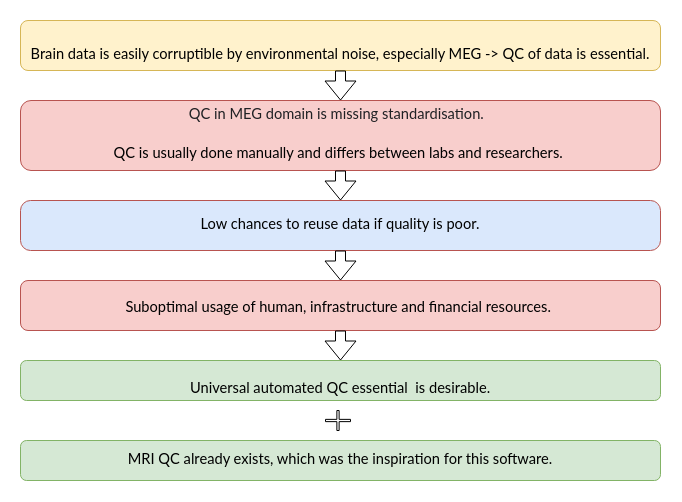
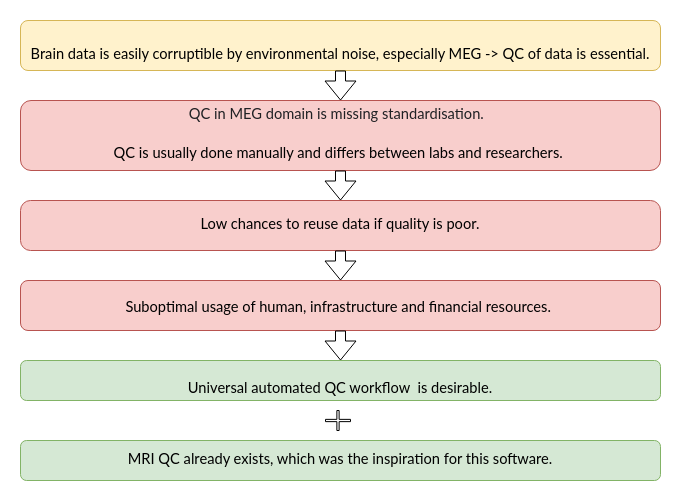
  <mxCell id="0" />
  <mxCell id="1" parent="0" />
  <mxCell id="2" value="&lt;span id=&quot;docs-internal-guid-bdc238ab-7fff-a1f2-f233-79275af43655&quot;&gt;&lt;p style=&quot;line-height:1.14;margin-top:0pt;margin-bottom:12pt;&quot; dir=&quot;ltr&quot;&gt;&lt;span id=&quot;docs-internal-guid-38a787be-7fff-088b-8e10-878f66b5aabb&quot;&gt;&lt;/span&gt;&lt;/p&gt;&lt;span style=&quot;background-color: transparent; font-family: Lato, sans-serif; font-size: 11pt;&quot;&gt;Brain data is easily corruptible by environmental noise, especially MEG -&amp;gt; QC of data is essential.&lt;/span&gt;&lt;br&gt;&lt;/span&gt;" style="rounded=1;whiteSpace=wrap;html=1;fillColor=#fff2cc;strokeColor=#d6b656;" parent="1" vertex="1"><mxGeometry x="20" y="20" width="640" height="50" as="geometry" /></mxCell>
  <mxCell id="3" value="&lt;span id=&quot;docs-internal-guid-bdc238ab-7fff-a1f2-f233-79275af43655&quot;&gt;&lt;p style=&quot;line-height:1.14;margin-top:0pt;margin-bottom:12pt;&quot; dir=&quot;ltr&quot;&gt;&lt;span id=&quot;docs-internal-guid-83fd50f7-7fff-9d41-7c36-1c7da8a93cc8&quot;&gt;&lt;/span&gt;&lt;/p&gt;&lt;p style=&quot;line-height:1.2;margin-top:12pt;margin-bottom:16pt;&quot; dir=&quot;ltr&quot;&gt;&lt;span style=&quot;font-size: 11pt; font-family: Lato, sans-serif; color: rgb(32, 33, 36); font-weight: 400; font-style: normal; font-variant: normal; text-decoration: none; vertical-align: baseline;&quot;&gt;QC in MEG domain is missing standardisation.&amp;nbsp;&amp;nbsp;&lt;/span&gt;&lt;/p&gt;&lt;p style=&quot;line-height:1.2;margin-top:12pt;margin-bottom:16pt;&quot; dir=&quot;ltr&quot;&gt;&lt;span style=&quot;font-size: 11pt; font-family: Lato, sans-serif; color: rgb(0, 0, 0); font-weight: 400; font-style: normal; font-variant: normal; text-decoration: none; vertical-align: baseline;&quot;&gt;QC is usually done manually and differs between labs and researchers.&amp;nbsp;&lt;/span&gt;&lt;/p&gt;&lt;/span&gt;" style="rounded=1;whiteSpace=wrap;html=1;fillColor=#f8cecc;strokeColor=#b85450;labelBackgroundColor=none;spacing=0;spacingTop=0;spacingBottom=0;" parent="1" vertex="1"><mxGeometry x="20" y="100" width="640" height="70" as="geometry" /></mxCell>
- <mxCell id="4" value="&lt;span id=&quot;docs-internal-guid-bdc238ab-7fff-a1f2-f233-79275af43655&quot;&gt;&lt;p style=&quot;line-height:1.14;margin-top:0pt;margin-bottom:12pt;&quot; dir=&quot;ltr&quot;&gt;&lt;span id=&quot;docs-internal-guid-767e7c28-7fff-d112-329d-98c84801f081&quot;&gt;&lt;/span&gt;&lt;/p&gt;&lt;/span&gt;&lt;span&gt;&lt;p style=&quot;line-height: 1.2; margin-top: 12pt; margin-bottom: 16pt;&quot; dir=&quot;ltr&quot;&gt;&lt;span style=&quot;font-size: 11pt; font-family: Lato, sans-serif; background-color: transparent; font-variant-numeric: normal; font-variant-east-asian: normal; vertical-align: baseline;&quot;&gt;Low chances to reuse data if quality is poor.&lt;/span&gt;&lt;/p&gt;&lt;/span&gt;&lt;span&gt;&lt;br&gt;&lt;/span&gt;" style="rounded=1;whiteSpace=wrap;html=1;fillColor=#dae8fc;strokeColor=#b85450;arcSize=20;verticalAlign=bottom;spacing=-18;" parent="1" vertex="1"><mxGeometry x="20" y="200" width="640" height="50" as="geometry" /></mxCell>
+ <mxCell id="4" value="&lt;span id=&quot;docs-internal-guid-bdc238ab-7fff-a1f2-f233-79275af43655&quot;&gt;&lt;p style=&quot;line-height:1.14;margin-top:0pt;margin-bottom:12pt;&quot; dir=&quot;ltr&quot;&gt;&lt;span id=&quot;docs-internal-guid-767e7c28-7fff-d112-329d-98c84801f081&quot;&gt;&lt;/span&gt;&lt;/p&gt;&lt;/span&gt;&lt;span&gt;&lt;p style=&quot;line-height: 1.2; margin-top: 12pt; margin-bottom: 16pt;&quot; dir=&quot;ltr&quot;&gt;&lt;span style=&quot;font-size: 11pt; font-family: Lato, sans-serif; background-color: transparent; font-variant-numeric: normal; font-variant-east-asian: normal; vertical-align: baseline;&quot;&gt;Low chances to reuse data if quality is poor.&lt;/span&gt;&lt;/p&gt;&lt;/span&gt;&lt;span&gt;&lt;br&gt;&lt;/span&gt;" style="rounded=1;whiteSpace=wrap;html=1;fillColor=#f8cecc;strokeColor=#b85450;arcSize=20;verticalAlign=bottom;spacing=-18;" parent="1" vertex="1"><mxGeometry x="20" y="200" width="640" height="50" as="geometry" /></mxCell>
  <mxCell id="5" value="&lt;span id=&quot;docs-internal-guid-bdc238ab-7fff-a1f2-f233-79275af43655&quot;&gt;&lt;p style=&quot;line-height:1.14;margin-top:0pt;margin-bottom:12pt;&quot; dir=&quot;ltr&quot;&gt;&lt;span id=&quot;docs-internal-guid-fa48851f-7fff-f566-6ecc-64066209b9ec&quot;&gt;&lt;/span&gt;&lt;/p&gt;&lt;p style=&quot;line-height:0.96;margin-top:0pt;margin-bottom:0pt;&quot; dir=&quot;ltr&quot;&gt;&lt;span style=&quot;font-size: 11pt; font-family: Lato, sans-serif; color: rgb(0, 0, 0); background-color: transparent; font-weight: 400; font-style: normal; font-variant: normal; text-decoration: none; vertical-align: baseline;&quot;&gt;Suboptimal usage of human, infrastructure and financial resources.&amp;nbsp;&lt;/span&gt;&lt;/p&gt;&lt;/span&gt;" style="rounded=1;whiteSpace=wrap;html=1;fillColor=#f8cecc;strokeColor=#b85450;spacing=2;spacingTop=-12;" parent="1" vertex="1"><mxGeometry x="20" y="280" width="640" height="50" as="geometry" /></mxCell>
- <mxCell id="6" value="&lt;span id=&quot;docs-internal-guid-bdc238ab-7fff-a1f2-f233-79275af43655&quot;&gt;&lt;p style=&quot;line-height:1.14;margin-top:0pt;margin-bottom:12pt;&quot; dir=&quot;ltr&quot;&gt;&lt;span id=&quot;docs-internal-guid-21d4eb85-7fff-1c8d-f4d6-1fe01cf440d6&quot;&gt;&lt;/span&gt;&lt;/p&gt;&lt;p style=&quot;line-height:0.96;margin-top:0pt;margin-bottom:0pt;&quot; dir=&quot;ltr&quot;&gt;&lt;span style=&quot;font-size: 11pt; font-family: Lato, sans-serif; color: rgb(0, 0, 0); background-color: transparent; font-weight: 400; font-style: normal; font-variant: normal; text-decoration: none; vertical-align: baseline;&quot;&gt;Universal automated QC essential&amp;nbsp; is desirable.&lt;/span&gt;&lt;/p&gt;&lt;/span&gt;" style="rounded=1;whiteSpace=wrap;html=1;fillColor=#d5e8d4;strokeColor=#82b366;" parent="1" vertex="1"><mxGeometry x="20" y="360" width="640" height="40" as="geometry" /></mxCell>
+ <mxCell id="6" value="&lt;span id=&quot;docs-internal-guid-bdc238ab-7fff-a1f2-f233-79275af43655&quot;&gt;&lt;p style=&quot;line-height:1.14;margin-top:0pt;margin-bottom:12pt;&quot; dir=&quot;ltr&quot;&gt;&lt;span id=&quot;docs-internal-guid-21d4eb85-7fff-1c8d-f4d6-1fe01cf440d6&quot;&gt;&lt;/span&gt;&lt;/p&gt;&lt;p style=&quot;line-height:0.96;margin-top:0pt;margin-bottom:0pt;&quot; dir=&quot;ltr&quot;&gt;&lt;span style=&quot;font-size: 11pt; font-family: Lato, sans-serif; color: rgb(0, 0, 0); background-color: transparent; font-weight: 400; font-style: normal; font-variant: normal; text-decoration: none; vertical-align: baseline;&quot;&gt;Universal automated QC workflow&amp;nbsp; is desirable.&lt;/span&gt;&lt;/p&gt;&lt;/span&gt;" style="rounded=1;whiteSpace=wrap;html=1;fillColor=#d5e8d4;strokeColor=#82b366;" parent="1" vertex="1"><mxGeometry x="20" y="360" width="640" height="40" as="geometry" /></mxCell>
  <mxCell id="7" value="&lt;span id=&quot;docs-internal-guid-bdc238ab-7fff-a1f2-f233-79275af43655&quot;&gt;&lt;p style=&quot;line-height:1.14;margin-top:0pt;margin-bottom:12pt;&quot; dir=&quot;ltr&quot;&gt;&lt;span id=&quot;docs-internal-guid-21d4eb85-7fff-1c8d-f4d6-1fe01cf440d6&quot;&gt;&lt;/span&gt;&lt;/p&gt;&lt;p style=&quot;line-height:0.96;margin-top:0pt;margin-bottom:0pt;&quot; dir=&quot;ltr&quot;&gt;&lt;span style=&quot;font-variant-numeric: normal; font-variant-east-asian: normal; text-align: left; background-color: transparent; font-size: 11pt; font-family: Lato, sans-serif; vertical-align: baseline;&quot;&gt;MRI QC already exists,&amp;nbsp;&lt;/span&gt;&lt;span style=&quot;font-variant-numeric: normal; font-variant-east-asian: normal; text-align: left; background-color: transparent; font-size: 11pt; font-family: Lato, sans-serif; vertical-align: baseline;&quot;&gt;which was the inspiration for this software.&lt;/span&gt;&lt;br&gt;&lt;/p&gt;&lt;div&gt;&lt;span style=&quot;font-variant-numeric: normal; font-variant-east-asian: normal; text-align: left; background-color: transparent; font-size: 11pt; font-family: Lato, sans-serif; vertical-align: baseline;&quot;&gt;&lt;br&gt;&lt;/span&gt;&lt;/div&gt;&lt;/span&gt;" style="rounded=1;whiteSpace=wrap;html=1;fillColor=#d5e8d4;strokeColor=#82b366;" parent="1" vertex="1"><mxGeometry x="20" y="440" width="640" height="40" as="geometry" /></mxCell>
  <mxCell id="8" value="" style="shape=flexArrow;endArrow=classic;html=1;rounded=0;exitX=0.5;exitY=1;exitDx=0;exitDy=0;" parent="1" source="2" edge="1"><mxGeometry width="50" height="50" relative="1" as="geometry"><mxPoint x="320" y="300" as="sourcePoint" /><mxPoint x="340" y="100" as="targetPoint" /></mxGeometry></mxCell>
  <mxCell id="9" value="" style="shape=flexArrow;endArrow=classic;html=1;rounded=0;entryX=0.5;entryY=0;entryDx=0;entryDy=0;" parent="1" target="4" edge="1"><mxGeometry width="50" height="50" relative="1" as="geometry"><mxPoint x="340" y="170" as="sourcePoint" /><mxPoint x="345" y="120" as="targetPoint" /></mxGeometry></mxCell>
  <mxCell id="10" value="" style="shape=flexArrow;endArrow=classic;html=1;rounded=0;exitX=0.5;exitY=1;exitDx=0;exitDy=0;entryX=0.5;entryY=0;entryDx=0;entryDy=0;" parent="1" source="4" target="5" edge="1"><mxGeometry width="50" height="50" relative="1" as="geometry"><mxPoint x="345" y="180" as="sourcePoint" /><mxPoint x="345" y="210" as="targetPoint" /></mxGeometry></mxCell>
  <mxCell id="11" value="" style="shape=flexArrow;endArrow=classic;html=1;rounded=0;exitX=0.5;exitY=1;exitDx=0;exitDy=0;" parent="1" source="5" edge="1"><mxGeometry width="50" height="50" relative="1" as="geometry"><mxPoint x="355" y="190" as="sourcePoint" /><mxPoint x="340" y="360" as="targetPoint" /></mxGeometry></mxCell>
  <mxCell id="12" value="" style="shape=cross;whiteSpace=wrap;html=1;labelBackgroundColor=none;size=0.113;" parent="1" vertex="1"><mxGeometry x="325" y="410" width="25" height="20" as="geometry" /></mxCell>
